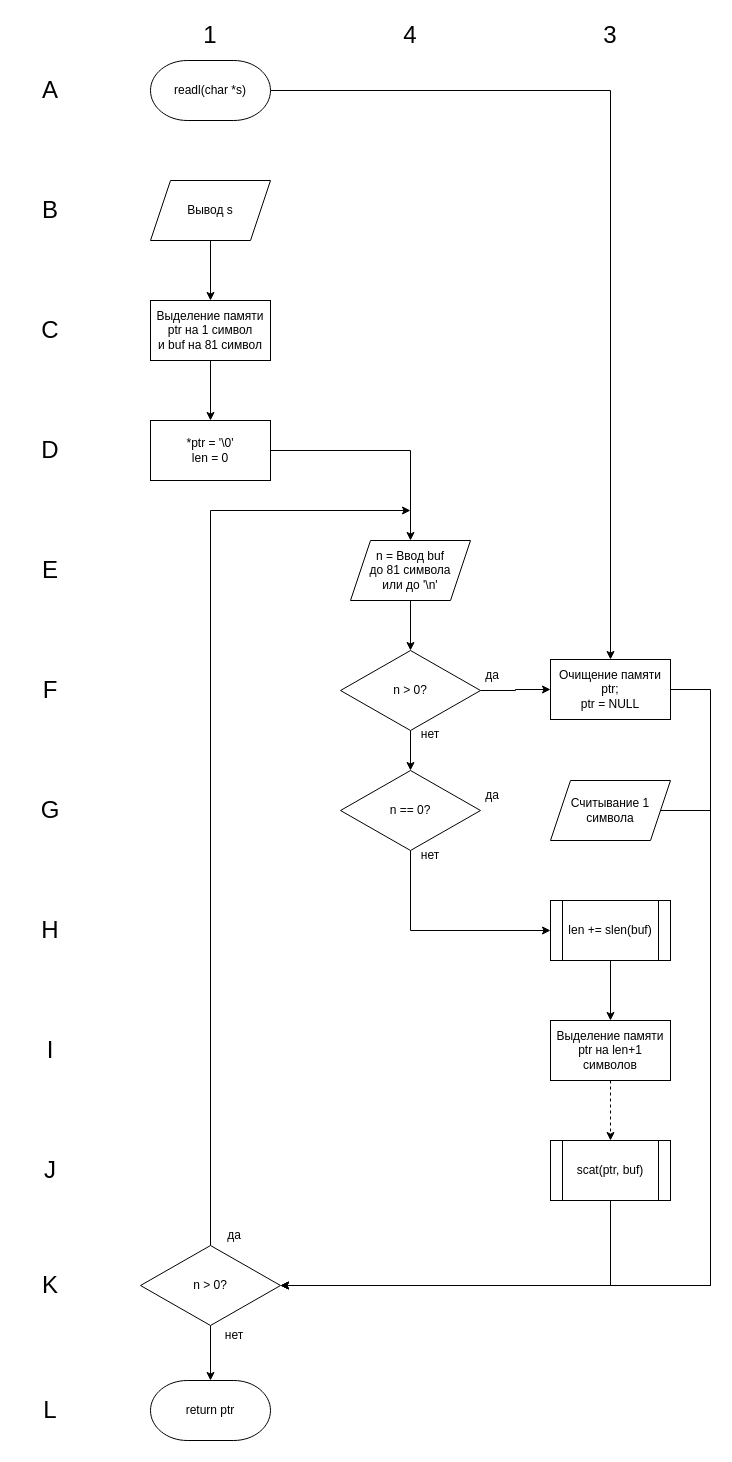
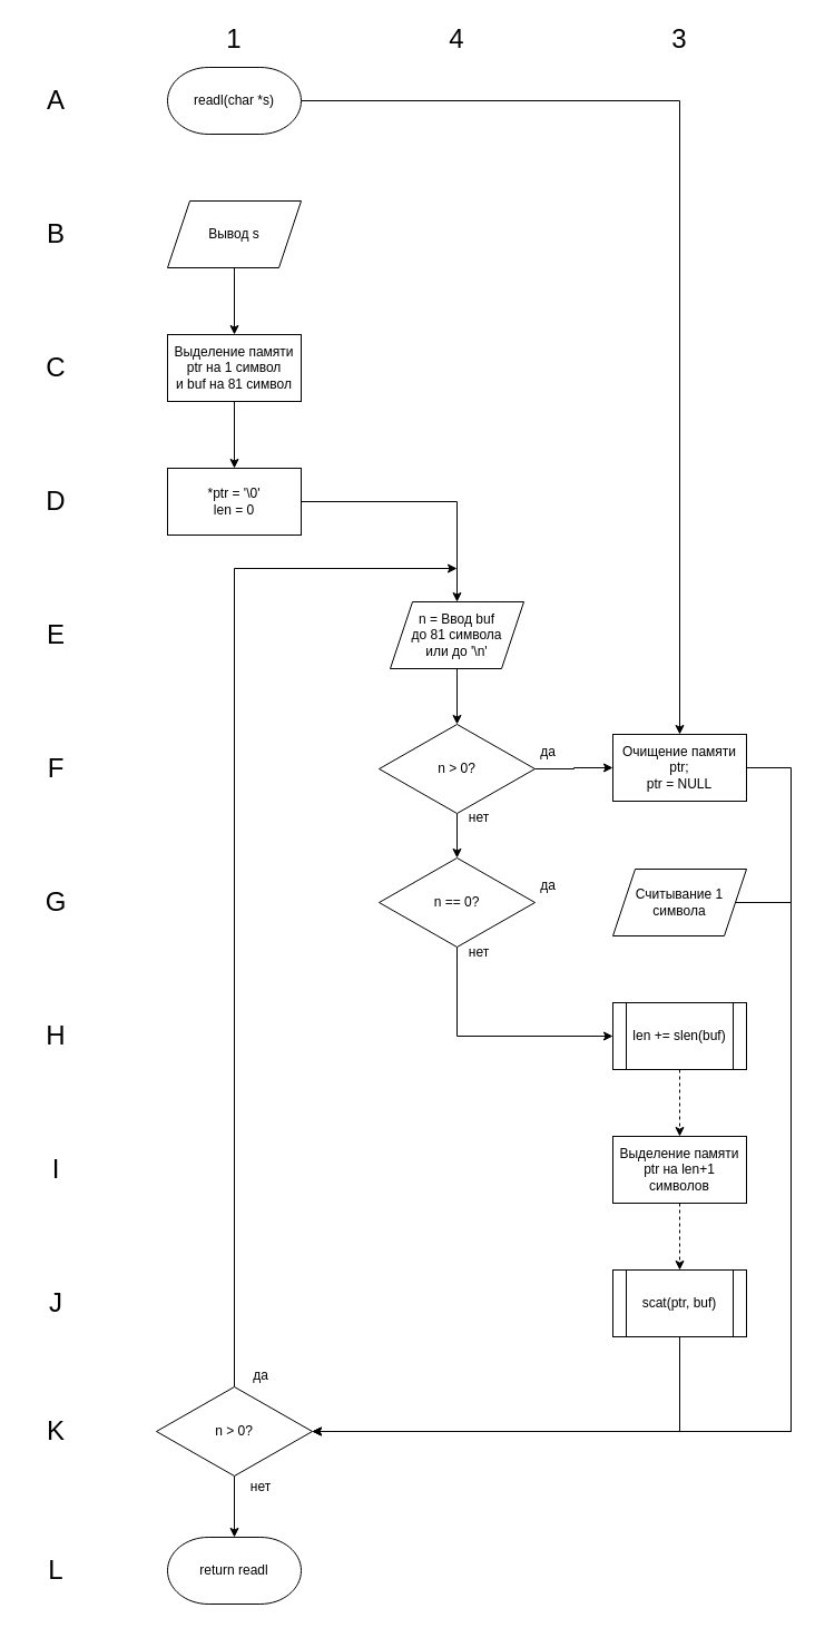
  <mxCell id="0" />
  <mxCell id="1" parent="0" />
- <mxCell id="2" value="return ptr" style="strokeWidth=1;html=1;shape=mxgraph.flowchart.terminator;whiteSpace=wrap;" parent="1" vertex="1"><mxGeometry x="150" y="1380" width="120" height="60" as="geometry" /></mxCell>
+ <mxCell id="2" value="return readl" style="strokeWidth=1;html=1;shape=mxgraph.flowchart.terminator;whiteSpace=wrap;" parent="1" vertex="1"><mxGeometry x="150" y="1380" width="120" height="60" as="geometry" /></mxCell>
  <mxCell id="3" style="edgeStyle=orthogonalEdgeStyle;rounded=0;orthogonalLoop=1;jettySize=auto;html=1;" edge="1" parent="1" source="5" target="32"><mxGeometry relative="1" as="geometry" /></mxCell>
  <mxCell id="4" style="edgeStyle=orthogonalEdgeStyle;rounded=0;orthogonalLoop=1;jettySize=auto;html=1;" edge="1" parent="1" source="5" target="34"><mxGeometry relative="1" as="geometry" /></mxCell>
  <mxCell id="5" value="n &amp;gt; 0?" style="rhombus;whiteSpace=wrap;html=1;" parent="1" vertex="1"><mxGeometry x="340" y="650" width="140" height="80" as="geometry" /></mxCell>
  <mxCell id="6" value="да" style="text;html=1;strokeColor=none;fillColor=none;align=center;verticalAlign=middle;whiteSpace=wrap;rounded=0;" parent="1" vertex="1"><mxGeometry x="462" y="660" width="60" height="30" as="geometry" /></mxCell>
  <mxCell id="7" value="нет" style="text;html=1;strokeColor=none;fillColor=none;align=center;verticalAlign=middle;whiteSpace=wrap;rounded=0;" parent="1" vertex="1"><mxGeometry x="400" y="719" width="60" height="30" as="geometry" /></mxCell>
  <mxCell id="8" value="&lt;font style=&quot;font-size: 24px;&quot;&gt;1&lt;/font&gt;" style="text;html=1;strokeColor=none;fillColor=none;align=center;verticalAlign=middle;whiteSpace=wrap;rounded=0;" parent="1" vertex="1"><mxGeometry x="180" y="20" width="60" height="30" as="geometry" /></mxCell>
  <mxCell id="9" value="&lt;font style=&quot;font-size: 24px;&quot;&gt;4&lt;/font&gt;" style="text;html=1;strokeColor=none;fillColor=none;align=center;verticalAlign=middle;whiteSpace=wrap;rounded=0;" parent="1" vertex="1"><mxGeometry x="380" y="20" width="60" height="30" as="geometry" /></mxCell>
  <mxCell id="10" value="&lt;font style=&quot;font-size: 24px;&quot;&gt;A&lt;/font&gt;" style="text;html=1;strokeColor=none;fillColor=none;align=center;verticalAlign=middle;whiteSpace=wrap;rounded=0;" parent="1" vertex="1"><mxGeometry x="20" y="75" width="60" height="30" as="geometry" /></mxCell>
  <mxCell id="11" value="&lt;font style=&quot;font-size: 24px;&quot;&gt;B&lt;/font&gt;" style="text;html=1;strokeColor=none;fillColor=none;align=center;verticalAlign=middle;whiteSpace=wrap;rounded=0;" parent="1" vertex="1"><mxGeometry x="20" y="195" width="60" height="30" as="geometry" /></mxCell>
  <mxCell id="12" value="&lt;font style=&quot;font-size: 24px;&quot;&gt;C&lt;/font&gt;" style="text;html=1;strokeColor=none;fillColor=none;align=center;verticalAlign=middle;whiteSpace=wrap;rounded=0;" parent="1" vertex="1"><mxGeometry x="20" y="315" width="60" height="30" as="geometry" /></mxCell>
  <mxCell id="13" value="&lt;font style=&quot;font-size: 24px;&quot;&gt;D&lt;/font&gt;" style="text;html=1;strokeColor=none;fillColor=none;align=center;verticalAlign=middle;whiteSpace=wrap;rounded=0;" parent="1" vertex="1"><mxGeometry x="20" y="435" width="60" height="30" as="geometry" /></mxCell>
  <mxCell id="14" value="&lt;font style=&quot;font-size: 24px;&quot;&gt;3&lt;/font&gt;" style="text;html=1;strokeColor=none;fillColor=none;align=center;verticalAlign=middle;whiteSpace=wrap;rounded=0;" vertex="1" parent="1"><mxGeometry x="580" y="20" width="60" height="30" as="geometry" /></mxCell>
  <mxCell id="15" value="&lt;font style=&quot;font-size: 24px;&quot;&gt;E&lt;/font&gt;" style="text;html=1;strokeColor=none;fillColor=none;align=center;verticalAlign=middle;whiteSpace=wrap;rounded=0;" vertex="1" parent="1"><mxGeometry x="20" y="555" width="60" height="30" as="geometry" /></mxCell>
  <mxCell id="16" value="&lt;font style=&quot;font-size: 24px;&quot;&gt;F&lt;/font&gt;" style="text;html=1;strokeColor=none;fillColor=none;align=center;verticalAlign=middle;whiteSpace=wrap;rounded=0;" vertex="1" parent="1"><mxGeometry x="20" y="675" width="60" height="30" as="geometry" /></mxCell>
  <mxCell id="17" value="&lt;font style=&quot;font-size: 24px;&quot;&gt;G&lt;/font&gt;" style="text;html=1;strokeColor=none;fillColor=none;align=center;verticalAlign=middle;whiteSpace=wrap;rounded=0;" vertex="1" parent="1"><mxGeometry x="20" y="795" width="60" height="30" as="geometry" /></mxCell>
  <mxCell id="18" value="&lt;font style=&quot;font-size: 24px;&quot;&gt;H&lt;/font&gt;" style="text;html=1;strokeColor=none;fillColor=none;align=center;verticalAlign=middle;whiteSpace=wrap;rounded=0;" vertex="1" parent="1"><mxGeometry x="20" y="915" width="60" height="30" as="geometry" /></mxCell>
  <mxCell id="19" value="&lt;font style=&quot;font-size: 24px;&quot;&gt;I&lt;/font&gt;" style="text;html=1;strokeColor=none;fillColor=none;align=center;verticalAlign=middle;whiteSpace=wrap;rounded=0;" vertex="1" parent="1"><mxGeometry x="20" y="1035" width="60" height="30" as="geometry" /></mxCell>
  <mxCell id="20" value="&lt;font style=&quot;font-size: 24px;&quot;&gt;J&lt;/font&gt;" style="text;html=1;strokeColor=none;fillColor=none;align=center;verticalAlign=middle;whiteSpace=wrap;rounded=0;" vertex="1" parent="1"><mxGeometry x="20" y="1155" width="60" height="30" as="geometry" /></mxCell>
  <mxCell id="21" value="&lt;font style=&quot;font-size: 24px;&quot;&gt;K&lt;/font&gt;" style="text;html=1;strokeColor=none;fillColor=none;align=center;verticalAlign=middle;whiteSpace=wrap;rounded=0;" vertex="1" parent="1"><mxGeometry x="20" y="1270" width="60" height="30" as="geometry" /></mxCell>
  <mxCell id="22" value="&lt;font style=&quot;font-size: 24px;&quot;&gt;L&lt;/font&gt;" style="text;html=1;strokeColor=none;fillColor=none;align=center;verticalAlign=middle;whiteSpace=wrap;rounded=0;" vertex="1" parent="1"><mxGeometry x="20" y="1395" width="60" height="30" as="geometry" /></mxCell>
  <mxCell id="23" value="" style="edgeStyle=orthogonalEdgeStyle;rounded=0;orthogonalLoop=1;jettySize=auto;html=1;" edge="1" parent="1" source="24" target="26"><mxGeometry relative="1" as="geometry" /></mxCell>
  <mxCell id="24" value="Вывод s" style="shape=parallelogram;perimeter=parallelogramPerimeter;whiteSpace=wrap;html=1;fixedSize=1;" vertex="1" parent="1"><mxGeometry x="150" y="180" width="120" height="60" as="geometry" /></mxCell>
  <mxCell id="25" value="" style="edgeStyle=orthogonalEdgeStyle;rounded=0;orthogonalLoop=1;jettySize=auto;html=1;" edge="1" parent="1" source="26" target="28"><mxGeometry relative="1" as="geometry" /></mxCell>
  <mxCell id="26" value="Выделение памяти ptr на 1 символ&lt;br&gt;и buf на 81 символ" style="rounded=0;whiteSpace=wrap;html=1;" vertex="1" parent="1"><mxGeometry x="150" y="300" width="120" height="60" as="geometry" /></mxCell>
  <mxCell id="27" style="edgeStyle=orthogonalEdgeStyle;rounded=0;orthogonalLoop=1;jettySize=auto;html=1;" edge="1" parent="1" source="28" target="30"><mxGeometry relative="1" as="geometry" /></mxCell>
  <mxCell id="28" value="*ptr = '\0'&lt;br&gt;len = 0" style="rounded=0;whiteSpace=wrap;html=1;" vertex="1" parent="1"><mxGeometry x="150" y="420" width="120" height="60" as="geometry" /></mxCell>
  <mxCell id="29" style="edgeStyle=orthogonalEdgeStyle;rounded=0;orthogonalLoop=1;jettySize=auto;html=1;" edge="1" parent="1" source="30" target="5"><mxGeometry relative="1" as="geometry" /></mxCell>
  <mxCell id="30" value="n = Ввод buf&lt;br&gt;до 81 символа&lt;br&gt;или до '\n'" style="shape=parallelogram;perimeter=parallelogramPerimeter;whiteSpace=wrap;html=1;fixedSize=1;" vertex="1" parent="1"><mxGeometry x="350" y="540" width="120" height="60" as="geometry" /></mxCell>
  <mxCell id="31" style="edgeStyle=orthogonalEdgeStyle;rounded=0;orthogonalLoop=1;jettySize=auto;html=1;" edge="1" parent="1" source="32" target="45"><mxGeometry relative="1" as="geometry"><Array as="points"><mxPoint x="710" y="689" /><mxPoint x="710" y="1285" /></Array></mxGeometry></mxCell>
  <mxCell id="32" value="Очищение памяти ptr;&lt;br&gt;ptr = NULL" style="rounded=0;whiteSpace=wrap;html=1;" vertex="1" parent="1"><mxGeometry x="550" y="659" width="120" height="60" as="geometry" /></mxCell>
  <mxCell id="33" style="edgeStyle=orthogonalEdgeStyle;rounded=0;orthogonalLoop=1;jettySize=auto;html=1;" edge="1" parent="1" source="34" target="40"><mxGeometry relative="1" as="geometry"><Array as="points"><mxPoint x="410" y="930" /></Array></mxGeometry></mxCell>
  <mxCell id="34" value="n == 0?" style="rhombus;whiteSpace=wrap;html=1;" vertex="1" parent="1"><mxGeometry x="340" y="770" width="140" height="80" as="geometry" /></mxCell>
  <mxCell id="35" style="edgeStyle=orthogonalEdgeStyle;rounded=0;orthogonalLoop=1;jettySize=auto;html=1;" edge="1" parent="1" source="36" target="45"><mxGeometry relative="1" as="geometry"><Array as="points"><mxPoint x="710" y="810" /><mxPoint x="710" y="1285" /></Array></mxGeometry></mxCell>
  <mxCell id="36" value="Считывание 1 символа" style="shape=parallelogram;perimeter=parallelogramPerimeter;whiteSpace=wrap;html=1;fixedSize=1;" vertex="1" parent="1"><mxGeometry x="550" y="780" width="120" height="60" as="geometry" /></mxCell>
  <mxCell id="37" value="" style="edgeStyle=orthogonalEdgeStyle;rounded=0;orthogonalLoop=1;jettySize=auto;html=1;dashed=1;" edge="1" parent="1" source="38" target="42"><mxGeometry relative="1" as="geometry" /></mxCell>
  <mxCell id="38" value="Выделение памяти ptr на len+1 символов" style="rounded=0;whiteSpace=wrap;html=1;" vertex="1" parent="1"><mxGeometry x="550" y="1020" width="120" height="60" as="geometry" /></mxCell>
- <mxCell id="39" style="edgeStyle=orthogonalEdgeStyle;rounded=0;orthogonalLoop=1;jettySize=auto;html=1;" edge="1" parent="1" source="40" target="38"><mxGeometry relative="1" as="geometry" /></mxCell>
+ <mxCell id="39" style="edgeStyle=orthogonalEdgeStyle;rounded=0;orthogonalLoop=1;jettySize=auto;html=1;dashed=1;" edge="1" parent="1" source="40" target="38"><mxGeometry relative="1" as="geometry" /></mxCell>
  <mxCell id="40" value="len += slen(buf)" style="shape=process;whiteSpace=wrap;html=1;backgroundOutline=1;" vertex="1" parent="1"><mxGeometry x="550" y="900" width="120" height="60" as="geometry" /></mxCell>
  <mxCell id="41" style="edgeStyle=orthogonalEdgeStyle;rounded=0;orthogonalLoop=1;jettySize=auto;html=1;" edge="1" parent="1" source="42" target="45"><mxGeometry relative="1" as="geometry"><Array as="points"><mxPoint x="610" y="1285" /></Array></mxGeometry></mxCell>
  <mxCell id="42" value="scat(ptr, buf)" style="shape=process;whiteSpace=wrap;html=1;backgroundOutline=1;" vertex="1" parent="1"><mxGeometry x="550" y="1140" width="120" height="60" as="geometry" /></mxCell>
  <mxCell id="43" style="edgeStyle=orthogonalEdgeStyle;rounded=0;orthogonalLoop=1;jettySize=auto;html=1;" edge="1" parent="1" source="45"><mxGeometry relative="1" as="geometry"><mxPoint x="410" y="510" as="targetPoint" /><Array as="points"><mxPoint x="210" y="510" /></Array></mxGeometry></mxCell>
  <mxCell id="44" value="" style="edgeStyle=orthogonalEdgeStyle;rounded=0;orthogonalLoop=1;jettySize=auto;html=1;" edge="1" parent="1" source="45" target="2"><mxGeometry relative="1" as="geometry" /></mxCell>
  <mxCell id="45" value="n &amp;gt; 0?" style="rhombus;whiteSpace=wrap;html=1;" vertex="1" parent="1"><mxGeometry x="140" y="1245" width="140" height="80" as="geometry" /></mxCell>
  <mxCell id="46" value="да" style="text;html=1;strokeColor=none;fillColor=none;align=center;verticalAlign=middle;whiteSpace=wrap;rounded=0;" vertex="1" parent="1"><mxGeometry x="462" y="780" width="60" height="30" as="geometry" /></mxCell>
  <mxCell id="47" value="нет" style="text;html=1;strokeColor=none;fillColor=none;align=center;verticalAlign=middle;whiteSpace=wrap;rounded=0;" vertex="1" parent="1"><mxGeometry x="400" y="840" width="60" height="30" as="geometry" /></mxCell>
  <mxCell id="48" value="нет" style="text;html=1;strokeColor=none;fillColor=none;align=center;verticalAlign=middle;whiteSpace=wrap;rounded=0;" vertex="1" parent="1"><mxGeometry x="204" y="1320" width="60" height="30" as="geometry" /></mxCell>
  <mxCell id="49" value="да" style="text;html=1;strokeColor=none;fillColor=none;align=center;verticalAlign=middle;whiteSpace=wrap;rounded=0;" vertex="1" parent="1"><mxGeometry x="204" y="1220" width="60" height="30" as="geometry" /></mxCell>
  <mxCell id="50" value="" style="edgeStyle=orthogonalEdgeStyle;rounded=0;orthogonalLoop=1;jettySize=auto;html=1;" edge="1" parent="1" source="51" target="32"><mxGeometry relative="1" as="geometry" /></mxCell>
  <mxCell id="51" value="readl(char *s)" style="strokeWidth=1;html=1;shape=mxgraph.flowchart.terminator;whiteSpace=wrap;" vertex="1" parent="1"><mxGeometry x="150" y="60" width="120" height="60" as="geometry" /></mxCell>
